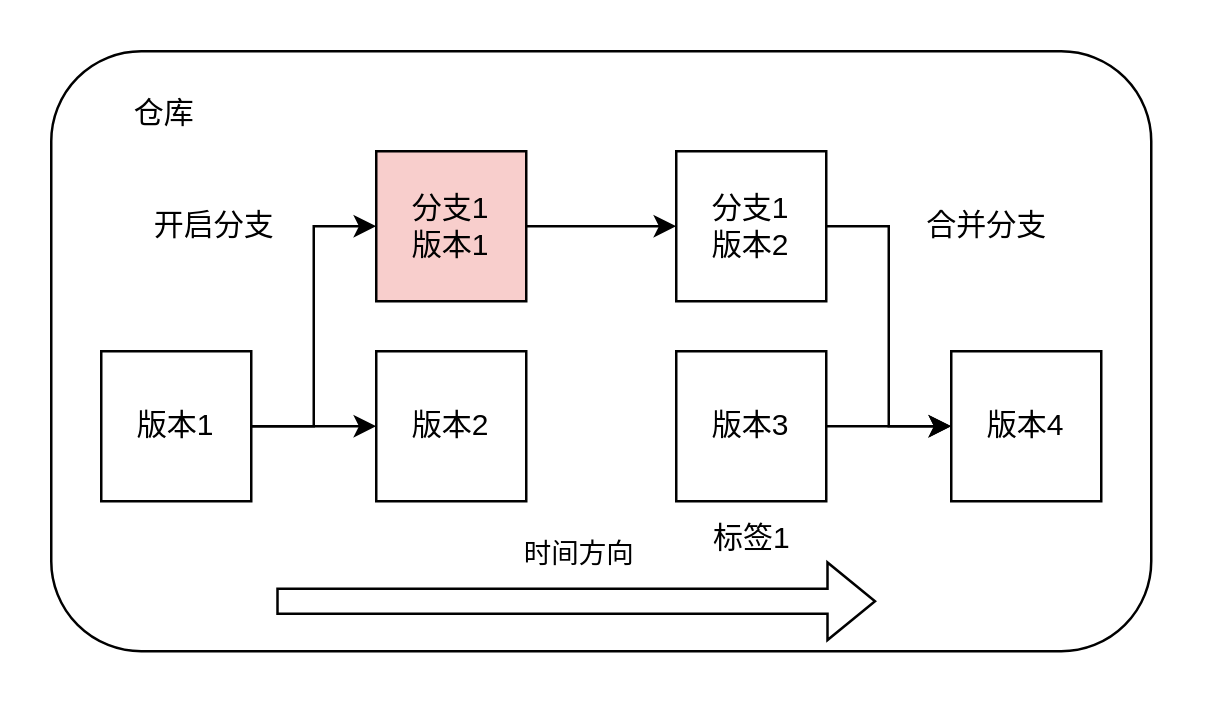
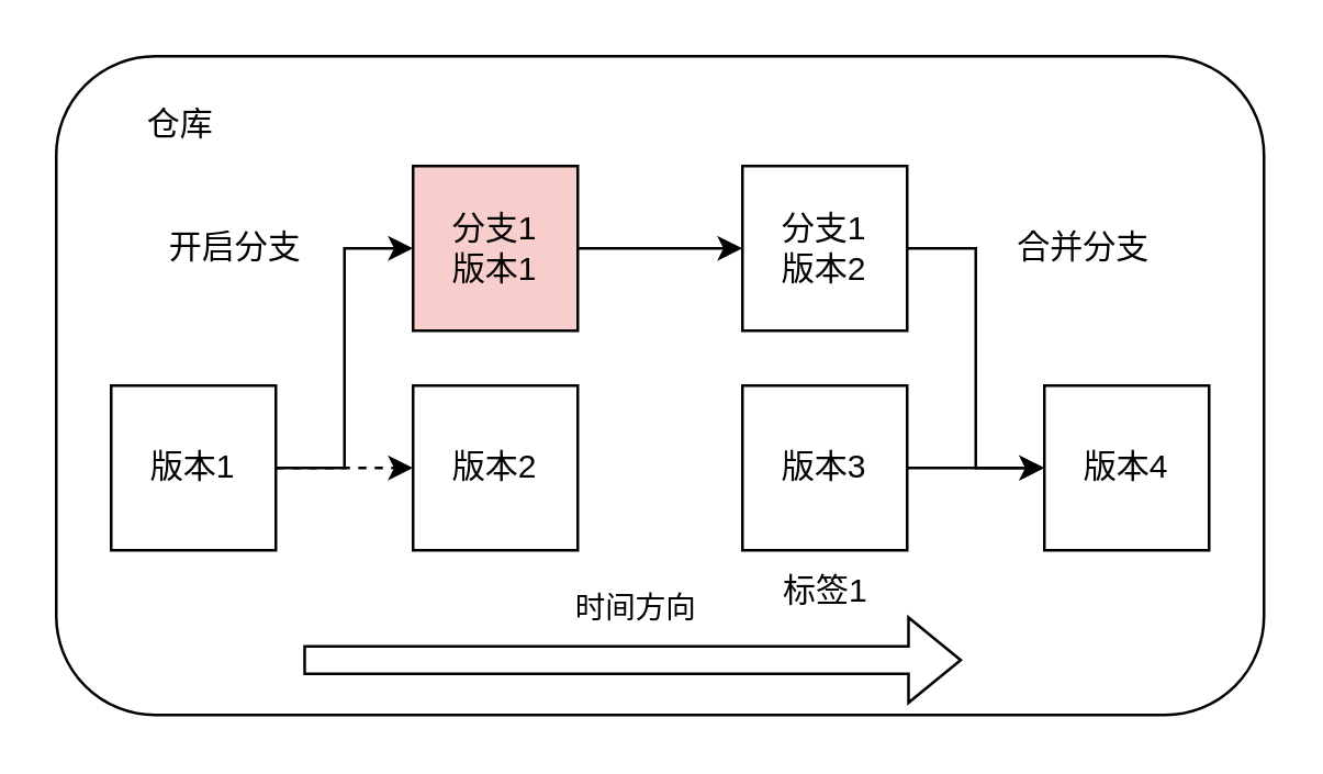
  <mxCell id="0" />
  <mxCell id="1" parent="0" />
  <mxCell id="2" value="" style="rounded=1;whiteSpace=wrap;html=1;" vertex="1" parent="1"><mxGeometry x="20" y="20" width="440" height="240" as="geometry" /></mxCell>
  <mxCell id="3" value="仓库" style="text;html=1;align=center;verticalAlign=middle;resizable=0;points=[];autosize=1;strokeColor=none;fillColor=none;" vertex="1" parent="1"><mxGeometry x="40" y="30" width="50" height="30" as="geometry" /></mxCell>
- <mxCell id="4" value="" style="edgeStyle=orthogonalEdgeStyle;rounded=0;orthogonalLoop=1;jettySize=auto;html=1;" edge="1" parent="1" source="6" target="7"><mxGeometry relative="1" as="geometry" /></mxCell>
+ <mxCell id="4" value="" style="edgeStyle=orthogonalEdgeStyle;rounded=0;orthogonalLoop=1;jettySize=auto;html=1;dashed=1;" edge="1" parent="1" source="6" target="7"><mxGeometry relative="1" as="geometry" /></mxCell>
  <mxCell id="5" style="edgeStyle=orthogonalEdgeStyle;rounded=0;orthogonalLoop=1;jettySize=auto;html=1;entryX=0;entryY=0.5;entryDx=0;entryDy=0;" edge="1" parent="1" source="6" target="13"><mxGeometry relative="1" as="geometry" /></mxCell>
  <mxCell id="6" value="版本1" style="rounded=0;whiteSpace=wrap;html=1;" vertex="1" parent="1"><mxGeometry x="40" y="140" width="60" height="60" as="geometry" /></mxCell>
  <mxCell id="7" value="版本2" style="rounded=0;whiteSpace=wrap;html=1;" vertex="1" parent="1"><mxGeometry x="150" y="140" width="60" height="60" as="geometry" /></mxCell>
  <mxCell id="8" value="" style="shape=flexArrow;endArrow=classic;html=1;rounded=0;" edge="1" parent="1"><mxGeometry width="50" height="50" relative="1" as="geometry"><mxPoint x="110" y="240" as="sourcePoint" /><mxPoint x="350" y="240" as="targetPoint" /></mxGeometry></mxCell>
  <mxCell id="9" value="时间方向" style="edgeLabel;html=1;align=center;verticalAlign=middle;resizable=0;points=[];" vertex="1" connectable="0" parent="8"><mxGeometry x="0.642" y="-2" relative="1" as="geometry"><mxPoint x="-77" y="-22" as="offset" /></mxGeometry></mxCell>
  <mxCell id="10" style="edgeStyle=orthogonalEdgeStyle;rounded=0;orthogonalLoop=1;jettySize=auto;html=1;entryX=0;entryY=0.5;entryDx=0;entryDy=0;" edge="1" parent="1" source="11" target="17"><mxGeometry relative="1" as="geometry" /></mxCell>
  <mxCell id="11" value="版本3" style="rounded=0;whiteSpace=wrap;html=1;" vertex="1" parent="1"><mxGeometry x="270" y="140" width="60" height="60" as="geometry" /></mxCell>
  <mxCell id="12" style="edgeStyle=orthogonalEdgeStyle;rounded=0;orthogonalLoop=1;jettySize=auto;html=1;entryX=0;entryY=0.5;entryDx=0;entryDy=0;" edge="1" parent="1" source="13" target="16"><mxGeometry relative="1" as="geometry" /></mxCell>
  <mxCell id="13" value="分支1&lt;div&gt;版本1&lt;/div&gt;" style="rounded=0;whiteSpace=wrap;html=1;fillColor=#f8cecc;" vertex="1" parent="1"><mxGeometry x="150" y="60" width="60" height="60" as="geometry" /></mxCell>
  <mxCell id="14" value="开启分支" style="text;html=1;align=center;verticalAlign=middle;resizable=0;points=[];autosize=1;strokeColor=none;fillColor=none;" vertex="1" parent="1"><mxGeometry x="50" y="75" width="70" height="30" as="geometry" /></mxCell>
  <mxCell id="15" style="edgeStyle=orthogonalEdgeStyle;rounded=0;orthogonalLoop=1;jettySize=auto;html=1;entryX=0;entryY=0.5;entryDx=0;entryDy=0;" edge="1" parent="1" source="16" target="17"><mxGeometry relative="1" as="geometry" /></mxCell>
  <mxCell id="16" value="分支1&lt;div&gt;版本2&lt;/div&gt;" style="rounded=0;whiteSpace=wrap;html=1;" vertex="1" parent="1"><mxGeometry x="270" y="60" width="60" height="60" as="geometry" /></mxCell>
  <mxCell id="17" value="版本4" style="rounded=0;whiteSpace=wrap;html=1;" vertex="1" parent="1"><mxGeometry x="380" y="140" width="60" height="60" as="geometry" /></mxCell>
  <mxCell id="18" value="合并分支" style="text;html=1;align=center;verticalAlign=middle;resizable=0;points=[];autosize=1;strokeColor=none;fillColor=none;" vertex="1" parent="1"><mxGeometry x="359" y="75" width="70" height="30" as="geometry" /></mxCell>
  <mxCell id="19" value="标签1" style="text;html=1;align=center;verticalAlign=middle;resizable=0;points=[];autosize=1;strokeColor=none;fillColor=none;" vertex="1" parent="1"><mxGeometry x="275" y="200" width="50" height="30" as="geometry" /></mxCell>
